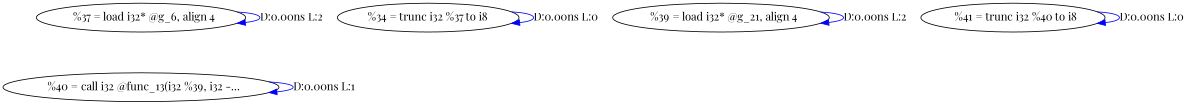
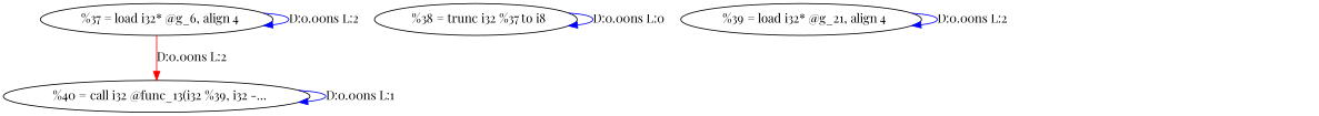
  digraph {
    fontname="Playfair Display"
    node [fontname="Playfair Display"]
    edge [color=blue fontname="Playfair Display"]
    n1 [label="  %37 = load i32* @g_6, align 4"]
    n2 [label="  %40 = call i32 @func_13(i32 %39, i32 -..."]
-   n3 [label="%34 = trunc i32 %37 to i8"]
+   n3 [label="  %38 = trunc i32 %37 to i8"]
    n4 [label="  %39 = load i32* @g_21, align 4"]
-   n5 [label="  %41 = trunc i32 %40 to i8"]
    n1 -> n1 [label="D:0.00ns L:2"]
+   n1 -> n2 [color=red label="D:0.00ns L:2"]
    n2 -> n2 [label="D:0.00ns L:1"]
    n3 -> n3 [label="D:0.00ns L:0"]
    n4 -> n4 [label="D:0.00ns L:2"]
-   n5 -> n5 [label="D:0.00ns L:0"]
  }
